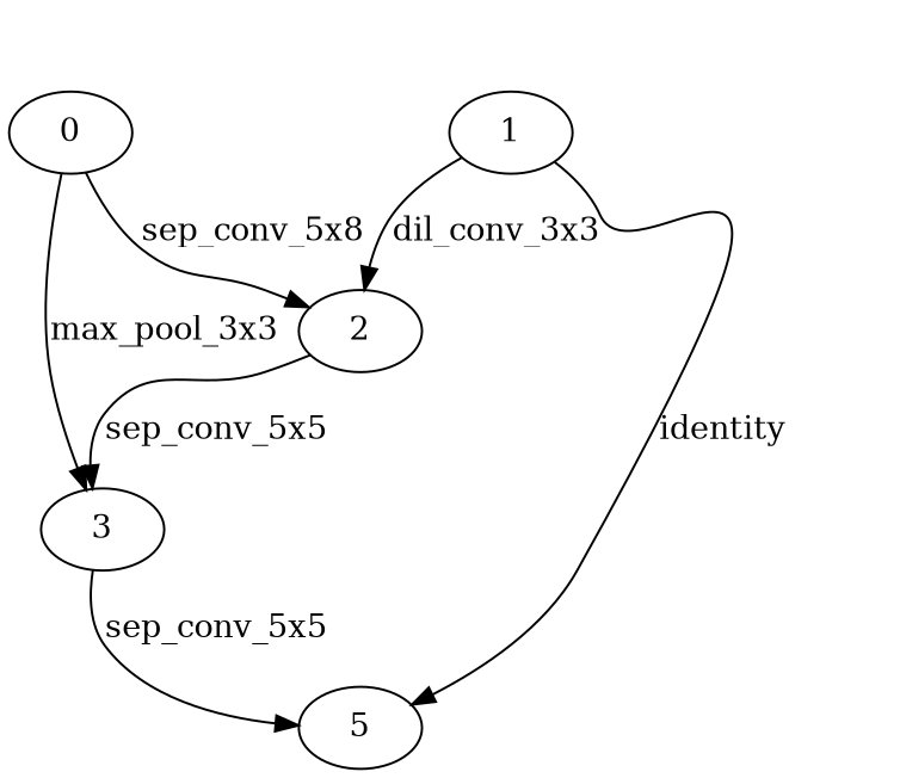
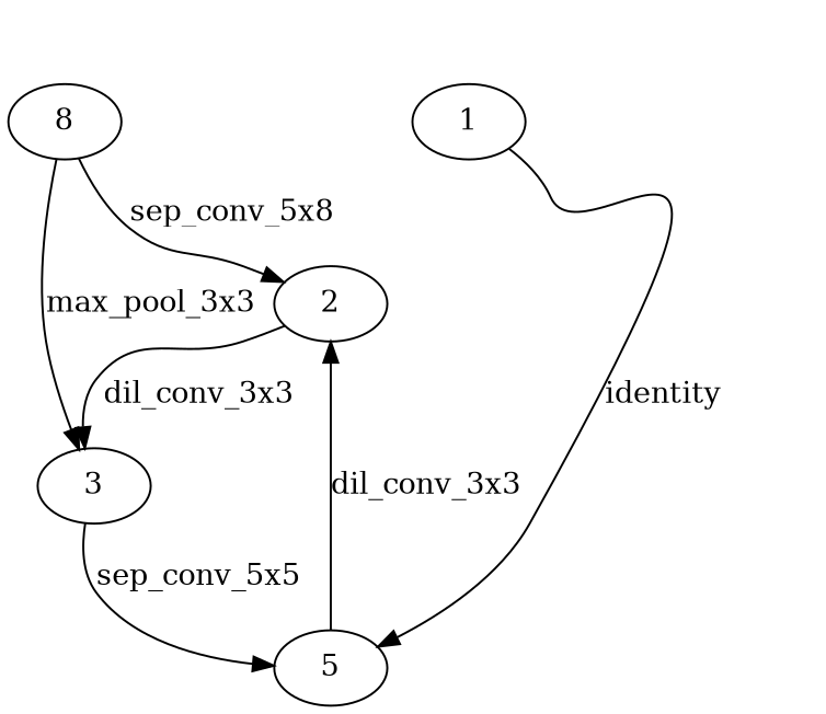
  digraph {
-   0
+   0 [label=8]
    2
    3
    1
    5
    0 -> 2 [label=sep_conv_5x8]
    0 -> 3 [label=max_pool_3x3]
-   2 -> 3 [label=sep_conv_5x5]
+   2 -> 3 [label=dil_conv_3x3]
    3 -> 5 [label=sep_conv_5x5]
-   1 -> 2 [label=dil_conv_3x3]
+   5 -> 2 [label=dil_conv_3x3]
    1 -> 5 [label=identity]
  }
